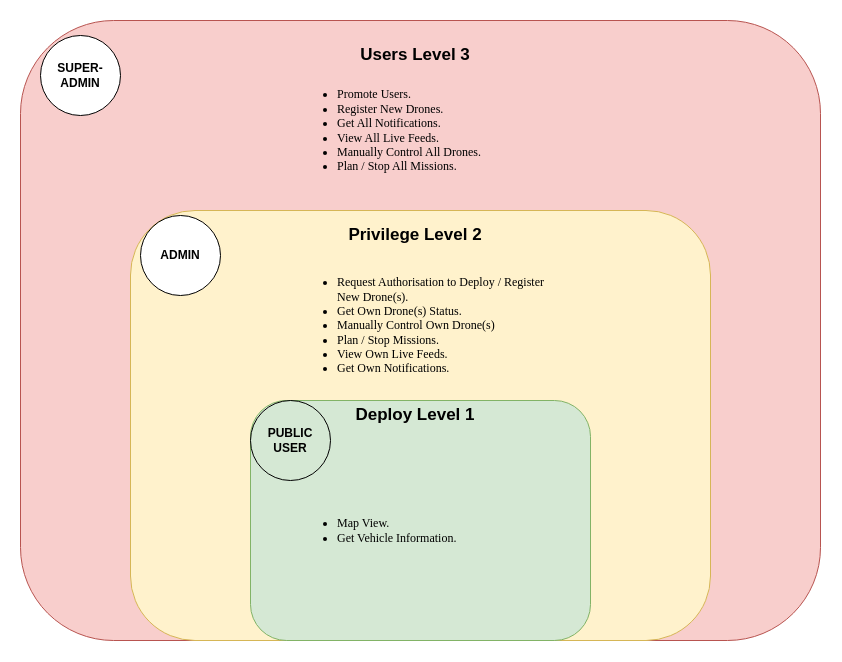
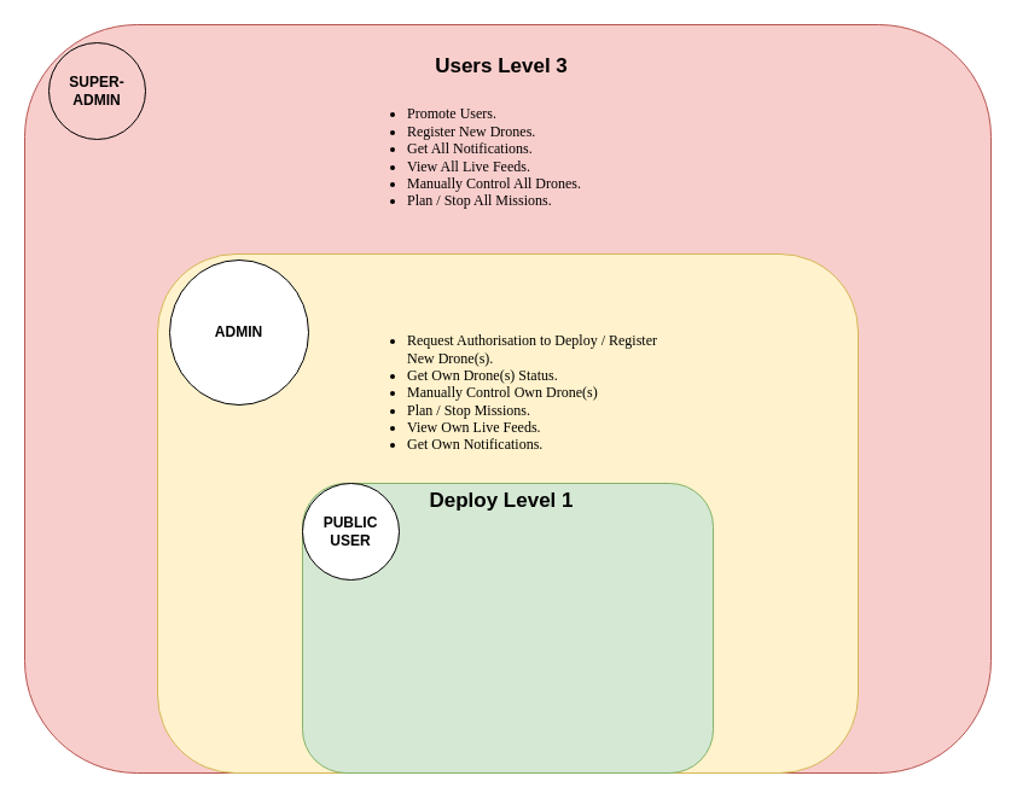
  <mxCell id="0" />
  <mxCell id="1" parent="0" />
  <mxCell id="2" value="" style="rounded=1;whiteSpace=wrap;html=1;fillColor=#f8cecc;strokeColor=#b85450;" vertex="1" parent="1"><mxGeometry x="20" y="20" width="800" height="620" as="geometry" /></mxCell>
  <mxCell id="3" value="" style="rounded=1;whiteSpace=wrap;html=1;fillColor=#fff2cc;strokeColor=#d6b656;" vertex="1" parent="1"><mxGeometry x="130" y="210" width="580" height="430" as="geometry" /></mxCell>
  <mxCell id="4" value="&lt;div&gt;&lt;font color=&quot;rgba(0, 0, 0, 0)&quot; face=&quot;monospace&quot;&gt;&lt;span style=&quot;font-size: 0px&quot;&gt;&lt;br&gt;&lt;/span&gt;&lt;/font&gt;&lt;/div&gt;" style="rounded=1;whiteSpace=wrap;html=1;fillColor=#d5e8d4;strokeColor=#82b366;" vertex="1" parent="1"><mxGeometry x="250" y="400" width="340" height="240" as="geometry" /></mxCell>
  <mxCell id="5" value="&lt;b&gt;&lt;font style=&quot;font-size: 17px&quot;&gt;Users Level 3&lt;/font&gt;&lt;/b&gt;" style="text;html=1;strokeColor=none;fillColor=none;align=center;verticalAlign=middle;whiteSpace=wrap;rounded=0;" vertex="1" parent="1"><mxGeometry x="335" y="45" width="160" height="20" as="geometry" /></mxCell>
- <mxCell id="6" value="&lt;b&gt;SUPER-ADMIN&lt;/b&gt;" style="ellipse;whiteSpace=wrap;html=1;aspect=fixed;" vertex="1" parent="1"><mxGeometry x="40" width="80" height="80" as="geometry" y="35" /></mxCell>
- <mxCell id="7" value="&lt;b&gt;ADMIN&lt;/b&gt;" style="ellipse;whiteSpace=wrap;html=1;aspect=fixed;" vertex="1" parent="1"><mxGeometry x="140" y="215" width="80" height="80" as="geometry" /></mxCell>
- <mxCell id="8" value="&lt;b&gt;PUBLIC USER&lt;/b&gt;" style="ellipse;whiteSpace=wrap;html=1;aspect=fixed;fillColor=#d5e8d4;" vertex="1" parent="1"><mxGeometry x="250" y="400" width="80" height="80" as="geometry" /></mxCell>
- <mxCell id="9" value="&lt;b&gt;&lt;font style=&quot;font-size: 17px&quot;&gt;Privilege Level 2&lt;/font&gt;&lt;/b&gt;" style="text;html=1;strokeColor=none;fillColor=none;align=center;verticalAlign=middle;whiteSpace=wrap;rounded=0;" vertex="1" parent="1"><mxGeometry x="340" y="225" width="150" height="20" as="geometry" /></mxCell>
+ <mxCell id="6" value="&lt;b&gt;SUPER-ADMIN&lt;/b&gt;" style="ellipse;whiteSpace=wrap;html=1;aspect=fixed;fillColor=#f8cecc;" vertex="1" parent="1"><mxGeometry x="40" width="80" height="80" as="geometry" y="35" /></mxCell>
+ <mxCell id="7" value="&lt;b&gt;ADMIN&lt;/b&gt;" style="ellipse;whiteSpace=wrap;html=1;aspect=fixed;" vertex="1" parent="1"><mxGeometry x="140" y="215" width="115" height="120" as="geometry" /></mxCell>
+ <mxCell id="8" value="&lt;b&gt;PUBLIC USER&lt;/b&gt;" style="ellipse;whiteSpace=wrap;html=1;aspect=fixed;" vertex="1" parent="1"><mxGeometry x="250" y="400" width="80" height="80" as="geometry" /></mxCell>
  <mxCell id="10" value="&lt;b&gt;&lt;font style=&quot;font-size: 17px&quot;&gt;Deploy Level 1&lt;/font&gt;&lt;/b&gt;" style="text;html=1;strokeColor=none;fillColor=none;align=center;verticalAlign=middle;whiteSpace=wrap;rounded=0;" vertex="1" parent="1"><mxGeometry x="345" y="405" width="140" height="20" as="geometry" /></mxCell>
  <mxCell id="11" value="&lt;ul&gt;&lt;li&gt;&lt;font face=&quot;Comic Sans MS&quot;&gt;Promote Users.&lt;/font&gt;&lt;/li&gt;&lt;li&gt;&lt;font face=&quot;Comic Sans MS&quot;&gt;Register New Drones.&lt;/font&gt;&lt;/li&gt;&lt;li&gt;&lt;font face=&quot;Comic Sans MS&quot;&gt;Get All Notifications.&lt;/font&gt;&lt;/li&gt;&lt;li&gt;&lt;font face=&quot;Comic Sans MS&quot;&gt;View All Live Feeds.&lt;/font&gt;&lt;/li&gt;&lt;li&gt;&lt;font face=&quot;Comic Sans MS&quot;&gt;Manually Control All Drones.&lt;/font&gt;&lt;/li&gt;&lt;li&gt;&lt;font face=&quot;Comic Sans MS&quot;&gt;Plan / Stop All Missions.&lt;/font&gt;&lt;/li&gt;&lt;/ul&gt;" style="text;html=1;strokeColor=none;fillColor=none;align=left;verticalAlign=middle;whiteSpace=wrap;rounded=0;" vertex="1" parent="1"><mxGeometry x="295" y="65" width="240" height="130" as="geometry" /></mxCell>
- <mxCell id="12" value="&lt;ul&gt;&lt;li&gt;&lt;font face=&quot;Comic Sans MS&quot;&gt;Map View.&lt;/font&gt;&lt;/li&gt;&lt;li&gt;&lt;font face=&quot;Comic Sans MS&quot;&gt;Get Vehicle Information.&lt;/font&gt;&lt;/li&gt;&lt;/ul&gt;" style="text;html=1;strokeColor=none;fillColor=none;align=left;verticalAlign=middle;whiteSpace=wrap;rounded=0;" vertex="1" parent="1"><mxGeometry x="295" y="495" width="220" height="70" as="geometry" /></mxCell>
  <mxCell id="13" value="&lt;ul&gt;&lt;li&gt;&lt;font face=&quot;Comic Sans MS&quot;&gt;Request Authorisation to Deploy / Register New Drone(s).&lt;/font&gt;&lt;/li&gt;&lt;li&gt;&lt;font face=&quot;Comic Sans MS&quot;&gt;Get Own Drone(s) Status.&lt;/font&gt;&lt;/li&gt;&lt;li&gt;&lt;font face=&quot;Comic Sans MS&quot;&gt;Manually Control Own Drone(s)&lt;/font&gt;&lt;/li&gt;&lt;li&gt;&lt;font face=&quot;Comic Sans MS&quot;&gt;Plan / Stop Missions.&lt;/font&gt;&lt;/li&gt;&lt;li&gt;&lt;font face=&quot;Comic Sans MS&quot;&gt;View Own Live Feeds.&lt;/font&gt;&lt;/li&gt;&lt;li&gt;&lt;font face=&quot;Comic Sans MS&quot;&gt;Get Own Notifications.&lt;/font&gt;&lt;/li&gt;&lt;/ul&gt;" style="text;html=1;strokeColor=none;fillColor=none;align=left;verticalAlign=middle;whiteSpace=wrap;rounded=0;" vertex="1" parent="1"><mxGeometry x="295" y="255" width="250" height="140" as="geometry" /></mxCell>
